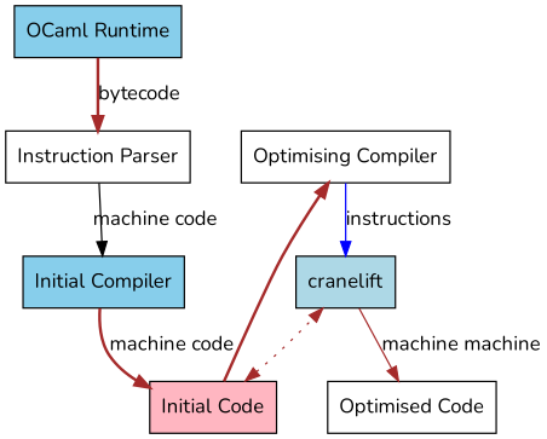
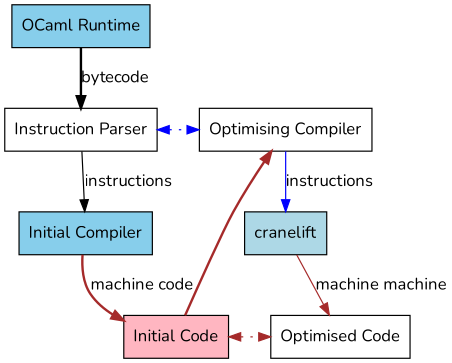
  digraph {
    fontname=Nunito
    mindist=0.5
    node [fillcolor=white fontname=Nunito shape=box style=filled]
    edge [color=brown fontname=Nunito style=solid]
    n1 [label="Instruction Parser"]
    n2 [label="Optimising Compiler"]
    n3 [fillcolor=lightblue label=cranelift]
    n4 [fillcolor=skyblue label="Initial Compiler"]
    n5 [fillcolor=lightpink label="Initial Code"]
    n6 [label="Optimised Code"]
    n7 [fillcolor=skyblue label="OCaml Runtime"]
    subgraph sub_1 {
      rank=same
      n1
      n2
    }
    subgraph sub_2 {
      rank=same
      n3
      n4
    }
    subgraph sub_3 {
      rank=same
      n5
      n6
    }
-   n1 -> n4 [color=black label="machine code"]
+   n1 -> n2 [color=blue dir=both style=dotted]
+   n1 -> n4 [color=black label=instructions]
    n2 -> n3 [color=blue label=instructions]
    n3 -> n6 [label="machine machine"]
    n4 -> n5 [label="machine code" style=bold]
    n5 -> n2 [style=bold]
-   n5 -> n3 [dir=both style=dotted]
-   n7 -> n1 [label=bytecode style=bold]
+   n5 -> n6 [dir=both style=dotted]
+   n7 -> n1 [color=black label=bytecode style=bold]
  }
